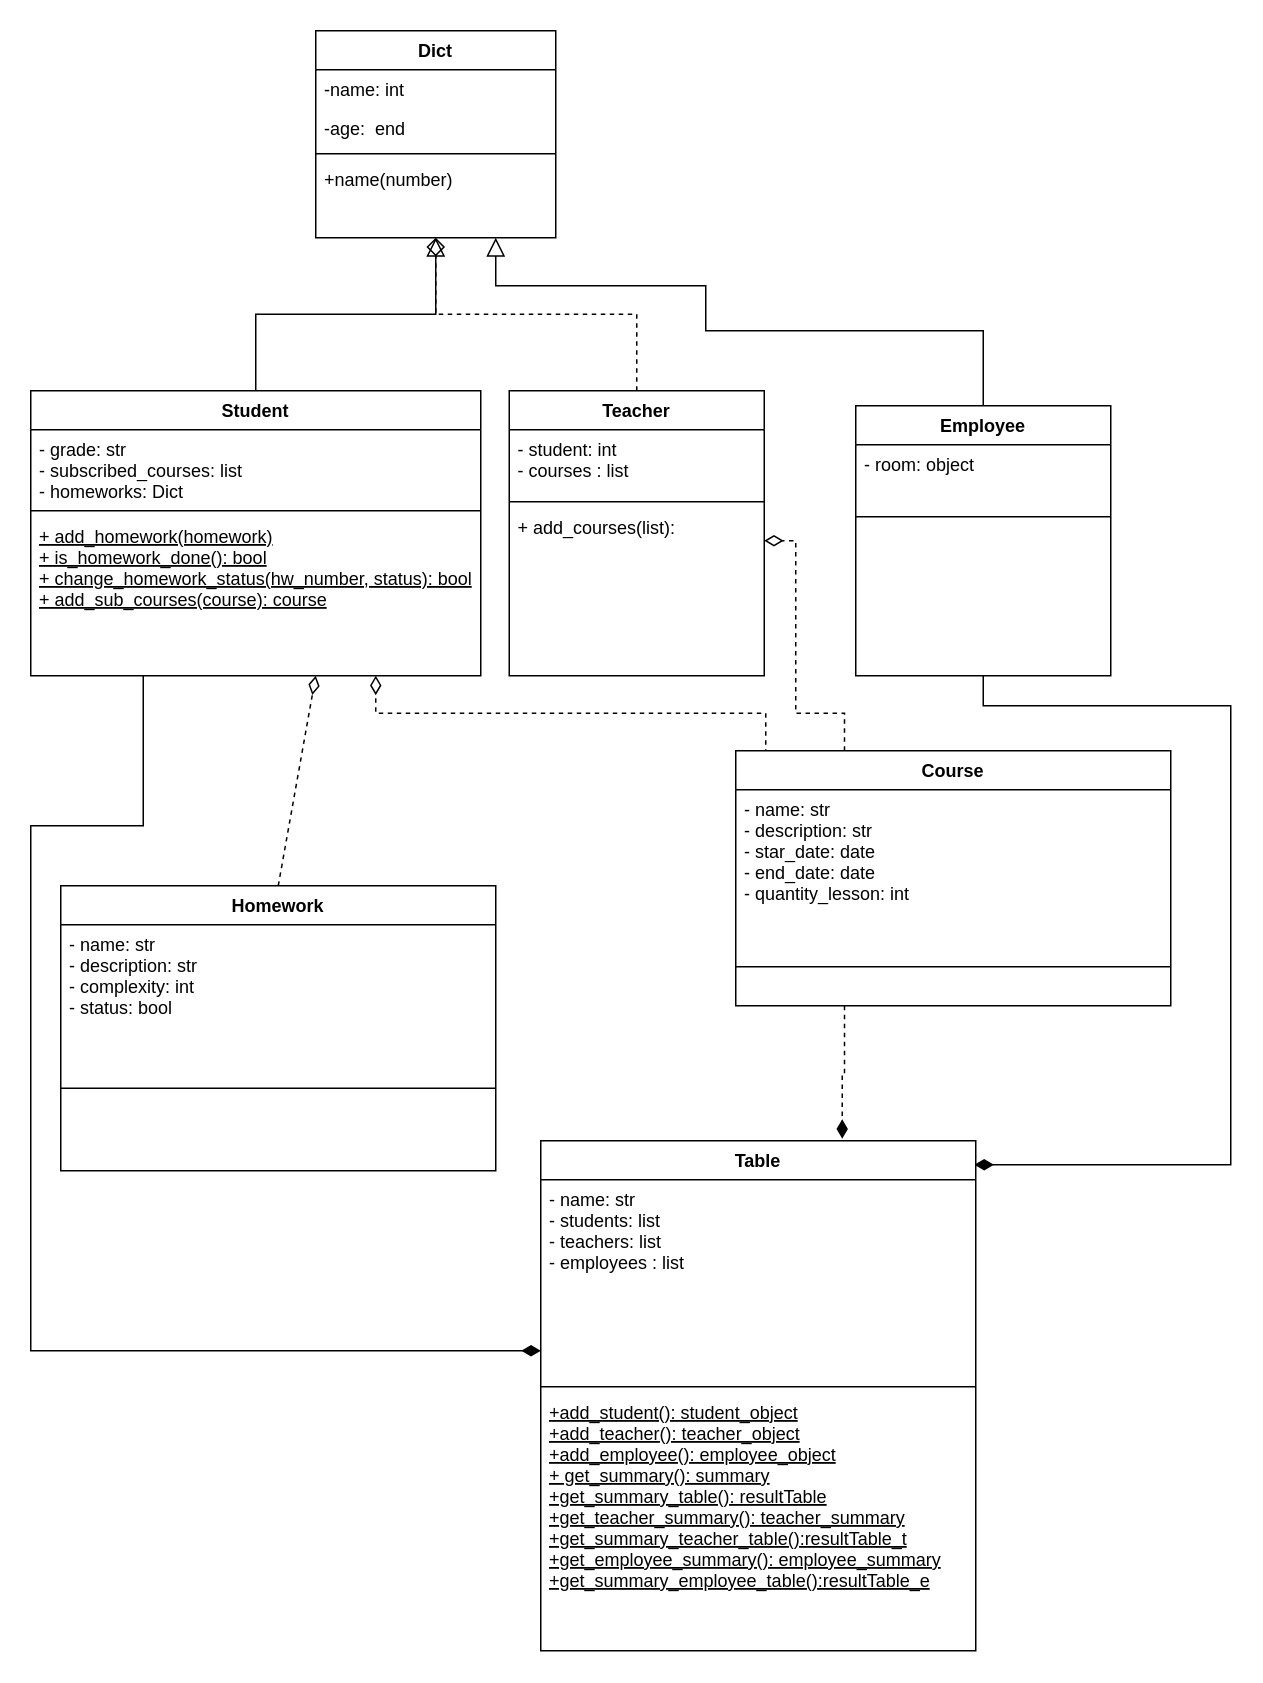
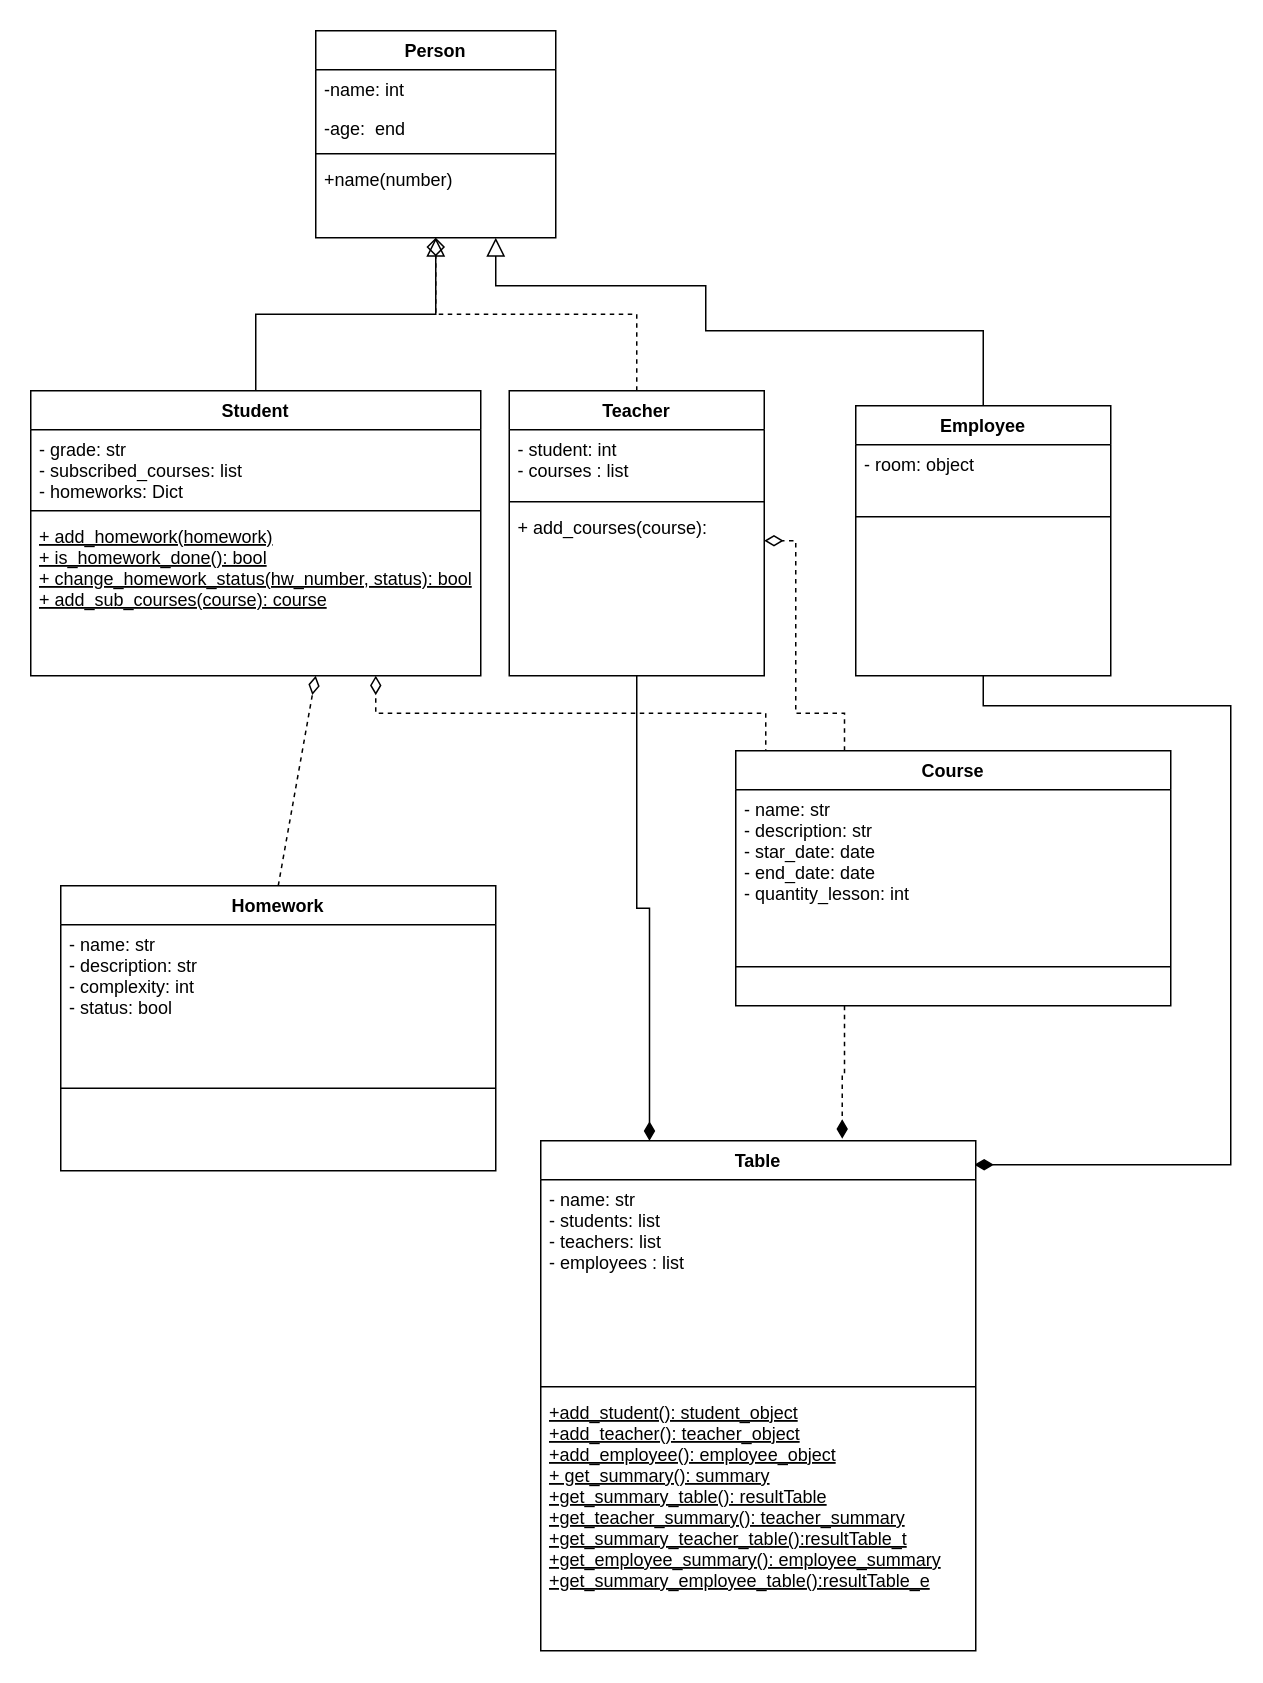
  <mxCell id="0" />
  <mxCell id="1" parent="0" />
- <mxCell id="2" value="Dict" style="swimlane;fontStyle=1;align=center;verticalAlign=top;childLayout=stackLayout;horizontal=1;startSize=26;horizontalStack=0;resizeParent=1;resizeLast=0;collapsible=1;marginBottom=0;rounded=0;shadow=0;strokeWidth=1;" parent="1" vertex="1"><mxGeometry x="210" y="20" width="160" height="138" as="geometry"><mxRectangle x="230" y="140" width="160" height="26" as="alternateBounds" /></mxGeometry></mxCell>
+ <mxCell id="2" value="Person" style="swimlane;fontStyle=1;align=center;verticalAlign=top;childLayout=stackLayout;horizontal=1;startSize=26;horizontalStack=0;resizeParent=1;resizeLast=0;collapsible=1;marginBottom=0;rounded=0;shadow=0;strokeWidth=1;" parent="1" vertex="1"><mxGeometry x="210" y="20" width="160" height="138" as="geometry"><mxRectangle x="230" y="140" width="160" height="26" as="alternateBounds" /></mxGeometry></mxCell>
  <mxCell id="3" value="-name: int" style="text;align=left;verticalAlign=top;spacingLeft=4;spacingRight=4;overflow=hidden;rotatable=0;points=[[0,0.5],[1,0.5]];portConstraint=eastwest;" parent="2" vertex="1"><mxGeometry y="26" width="160" height="26" as="geometry" /></mxCell>
  <mxCell id="4" value="-age:  end" style="text;align=left;verticalAlign=top;spacingLeft=4;spacingRight=4;overflow=hidden;rotatable=0;points=[[0,0.5],[1,0.5]];portConstraint=eastwest;rounded=0;shadow=0;html=0;" parent="2" vertex="1"><mxGeometry y="52" width="160" height="26" as="geometry" /></mxCell>
  <mxCell id="5" value="" style="line;html=1;strokeWidth=1;align=left;verticalAlign=middle;spacingTop=-1;spacingLeft=3;spacingRight=3;rotatable=0;labelPosition=right;points=[];portConstraint=eastwest;" parent="2" vertex="1"><mxGeometry y="78" width="160" height="8" as="geometry" /></mxCell>
  <mxCell id="6" value="+name(number)" style="text;align=left;verticalAlign=top;spacingLeft=4;spacingRight=4;overflow=hidden;rotatable=0;points=[[0,0.5],[1,0.5]];portConstraint=eastwest;" parent="2" vertex="1"><mxGeometry y="86" width="160" height="26" as="geometry" /></mxCell>
- <mxCell id="7" style="edgeStyle=orthogonalEdgeStyle;rounded=0;orthogonalLoop=1;jettySize=auto;html=1;exitX=0.25;exitY=1;exitDx=0;exitDy=0;endArrow=diamondThin;endFill=1;startSize=6;endSize=10;strokeWidth=1;" edge="1" parent="1" source="8" target="33"><mxGeometry relative="1" as="geometry"><Array as="points"><mxPoint x="95" y="550" /><mxPoint x="20" y="550" /><mxPoint x="20" y="900" /></Array></mxGeometry></mxCell>
  <mxCell id="8" value="Student" style="swimlane;fontStyle=1;align=center;verticalAlign=top;childLayout=stackLayout;horizontal=1;startSize=26;horizontalStack=0;resizeParent=1;resizeLast=0;collapsible=1;marginBottom=0;rounded=0;shadow=0;strokeWidth=1;labelBackgroundColor=none;" parent="1" vertex="1"><mxGeometry x="20" y="260" width="300" height="190" as="geometry"><mxRectangle x="130" y="380" width="160" height="26" as="alternateBounds" /></mxGeometry></mxCell>
  <mxCell id="9" value="- grade: str&#10;- subscribed_courses: list&#10;- homeworks: Dict" style="text;align=left;verticalAlign=top;spacingLeft=4;spacingRight=4;overflow=hidden;rotatable=0;points=[[0,0.5],[1,0.5]];portConstraint=eastwest;rounded=0;shadow=0;html=0;" parent="8" vertex="1"><mxGeometry y="26" width="300" height="50" as="geometry" /></mxCell>
  <mxCell id="10" value="" style="line;html=1;strokeWidth=1;align=left;verticalAlign=middle;spacingTop=-1;spacingLeft=3;spacingRight=3;rotatable=0;labelPosition=right;points=[];portConstraint=eastwest;" parent="8" vertex="1"><mxGeometry y="76" width="300" height="8" as="geometry" /></mxCell>
  <mxCell id="11" value="+ add_homework(homework)&#10;+ is_homework_done(): bool&#10;+ change_homework_status(hw_number, status): bool&#10;+ add_sub_courses(course): course&#10;&#10;&#10;&#10;" style="text;align=left;verticalAlign=top;spacingLeft=4;spacingRight=4;overflow=hidden;rotatable=0;points=[[0,0.5],[1,0.5]];portConstraint=eastwest;fontStyle=4" parent="8" vertex="1"><mxGeometry y="84" width="300" height="86" as="geometry" /></mxCell>
  <mxCell id="12" value="" style="endArrow=diamond;endSize=10;endFill=0;shadow=0;strokeWidth=1;rounded=0;edgeStyle=elbowEdgeStyle;elbow=vertical;" parent="1" source="8" target="2" edge="1"><mxGeometry width="160" relative="1" as="geometry"><mxPoint x="210" y="193" as="sourcePoint" /><mxPoint x="210" y="193" as="targetPoint" /></mxGeometry></mxCell>
+ <mxCell id="13" style="edgeStyle=orthogonalEdgeStyle;rounded=0;orthogonalLoop=1;jettySize=auto;html=1;exitX=0.5;exitY=1;exitDx=0;exitDy=0;entryX=0.25;entryY=0;entryDx=0;entryDy=0;endArrow=diamondThin;endFill=1;startSize=6;endSize=10;strokeWidth=1;" edge="1" parent="1" source="14" target="33"><mxGeometry relative="1" as="geometry" /></mxCell>
  <mxCell id="14" value="Teacher" style="swimlane;fontStyle=1;align=center;verticalAlign=top;childLayout=stackLayout;horizontal=1;startSize=26;horizontalStack=0;resizeParent=1;resizeLast=0;collapsible=1;marginBottom=0;rounded=0;shadow=0;strokeWidth=1;" parent="1" vertex="1"><mxGeometry x="339" y="260" width="170" height="190" as="geometry"><mxRectangle x="340" y="380" width="170" height="26" as="alternateBounds" /></mxGeometry></mxCell>
  <mxCell id="15" value="- student: int&#10;- courses : list" style="text;align=left;verticalAlign=top;spacingLeft=4;spacingRight=4;overflow=hidden;rotatable=0;points=[[0,0.5],[1,0.5]];portConstraint=eastwest;" parent="14" vertex="1"><mxGeometry y="26" width="170" height="44" as="geometry" /></mxCell>
  <mxCell id="16" value="" style="line;html=1;strokeWidth=1;align=left;verticalAlign=middle;spacingTop=-1;spacingLeft=3;spacingRight=3;rotatable=0;labelPosition=right;points=[];portConstraint=eastwest;" parent="14" vertex="1"><mxGeometry y="70" width="170" height="8" as="geometry" /></mxCell>
- <mxCell id="17" value="+ add_courses(list):" style="text;align=left;verticalAlign=top;spacingLeft=4;spacingRight=4;overflow=hidden;rotatable=0;points=[[0,0.5],[1,0.5]];portConstraint=eastwest;" vertex="1" parent="14"><mxGeometry y="78" width="170" height="42" as="geometry" /></mxCell>
+ <mxCell id="17" value="+ add_courses(course):" style="text;align=left;verticalAlign=top;spacingLeft=4;spacingRight=4;overflow=hidden;rotatable=0;points=[[0,0.5],[1,0.5]];portConstraint=eastwest;" vertex="1" parent="14"><mxGeometry y="78" width="170" height="42" as="geometry" /></mxCell>
  <mxCell id="18" value="" style="endArrow=block;endSize=10;endFill=0;shadow=0;strokeWidth=1;rounded=0;edgeStyle=elbowEdgeStyle;elbow=vertical;dashed=1;" parent="1" source="14" target="2" edge="1"><mxGeometry width="160" relative="1" as="geometry"><mxPoint x="220" y="363" as="sourcePoint" /><mxPoint x="320" y="261" as="targetPoint" /></mxGeometry></mxCell>
  <mxCell id="19" value="" style="edgeStyle=orthogonalEdgeStyle;rounded=0;orthogonalLoop=1;jettySize=auto;html=1;endArrow=block;endFill=0;startSize=6;strokeWidth=1;endSize=10;entryX=0.75;entryY=1;entryDx=0;entryDy=0;" edge="1" parent="1" source="21" target="2"><mxGeometry relative="1" as="geometry"><mxPoint x="330" y="250" as="targetPoint" /><Array as="points"><mxPoint x="470" y="220" /><mxPoint x="470" y="190" /><mxPoint x="330" y="190" /></Array></mxGeometry></mxCell>
  <mxCell id="20" style="edgeStyle=orthogonalEdgeStyle;rounded=0;orthogonalLoop=1;jettySize=auto;html=1;entryX=0.997;entryY=0.047;entryDx=0;entryDy=0;entryPerimeter=0;endArrow=diamondThin;endFill=1;startSize=6;endSize=10;strokeWidth=1;" edge="1" parent="1" target="33"><mxGeometry relative="1" as="geometry"><mxPoint x="655" y="450" as="sourcePoint" /><Array as="points"><mxPoint x="655" y="470" /><mxPoint x="820" y="470" /><mxPoint x="820" y="776" /></Array></mxGeometry></mxCell>
  <mxCell id="21" value="Employee" style="swimlane;fontStyle=1;align=center;verticalAlign=top;childLayout=stackLayout;horizontal=1;startSize=26;horizontalStack=0;resizeParent=1;resizeLast=0;collapsible=1;marginBottom=0;rounded=0;shadow=0;strokeWidth=1;" vertex="1" parent="1"><mxGeometry x="570" y="270" width="170" height="180" as="geometry"><mxRectangle x="540" y="360" width="170" height="26" as="alternateBounds" /></mxGeometry></mxCell>
  <mxCell id="22" value="- room: object" style="text;align=left;verticalAlign=top;spacingLeft=4;spacingRight=4;overflow=hidden;rotatable=0;points=[[0,0.5],[1,0.5]];portConstraint=eastwest;" vertex="1" parent="21"><mxGeometry y="26" width="170" height="44" as="geometry" /></mxCell>
  <mxCell id="23" value="" style="line;html=1;strokeWidth=1;align=left;verticalAlign=middle;spacingTop=-1;spacingLeft=3;spacingRight=3;rotatable=0;labelPosition=right;points=[];portConstraint=eastwest;" vertex="1" parent="21"><mxGeometry y="70" width="170" height="8" as="geometry" /></mxCell>
  <mxCell id="24" value="Homework" style="swimlane;fontStyle=1;align=center;verticalAlign=top;childLayout=stackLayout;horizontal=1;startSize=26;horizontalStack=0;resizeParent=1;resizeLast=0;collapsible=1;marginBottom=0;rounded=0;shadow=0;strokeWidth=1;labelBackgroundColor=none;" vertex="1" parent="1"><mxGeometry x="40" y="590" width="290" height="190" as="geometry"><mxRectangle x="130" y="380" width="160" height="26" as="alternateBounds" /></mxGeometry></mxCell>
  <mxCell id="25" value="- name: str&#10;- description: str&#10;- complexity: int&#10;- status: bool" style="text;align=left;verticalAlign=top;spacingLeft=4;spacingRight=4;overflow=hidden;rotatable=0;points=[[0,0.5],[1,0.5]];portConstraint=eastwest;rounded=0;shadow=0;html=0;" vertex="1" parent="24"><mxGeometry y="26" width="290" height="84" as="geometry" /></mxCell>
  <mxCell id="26" value="" style="line;html=1;strokeWidth=1;align=left;verticalAlign=middle;spacingTop=-1;spacingLeft=3;spacingRight=3;rotatable=0;labelPosition=right;points=[];portConstraint=eastwest;" vertex="1" parent="24"><mxGeometry y="110" width="290" height="50" as="geometry" /></mxCell>
  <mxCell id="27" style="edgeStyle=orthogonalEdgeStyle;rounded=0;orthogonalLoop=1;jettySize=auto;html=1;exitX=0;exitY=0;exitDx=0;exitDy=0;endArrow=diamondThin;endFill=0;startSize=6;endSize=10;strokeWidth=1;dashed=1;" edge="1" parent="1" source="30"><mxGeometry relative="1" as="geometry"><mxPoint x="250" y="450" as="targetPoint" /><Array as="points"><mxPoint x="510" y="500" /><mxPoint x="510" y="475" /><mxPoint x="250" y="475" /></Array></mxGeometry></mxCell>
  <mxCell id="28" style="edgeStyle=orthogonalEdgeStyle;rounded=0;orthogonalLoop=1;jettySize=auto;html=1;exitX=0.25;exitY=0;exitDx=0;exitDy=0;endArrow=diamondThin;endFill=0;startSize=6;endSize=10;strokeWidth=1;dashed=1;" edge="1" parent="1" source="30"><mxGeometry relative="1" as="geometry"><mxPoint x="509" y="360" as="targetPoint" /><Array as="points"><mxPoint x="563" y="475" /><mxPoint x="530" y="475" /><mxPoint x="530" y="360" /></Array></mxGeometry></mxCell>
  <mxCell id="29" style="edgeStyle=orthogonalEdgeStyle;rounded=0;orthogonalLoop=1;jettySize=auto;html=1;exitX=0.25;exitY=1;exitDx=0;exitDy=0;entryX=0.693;entryY=-0.004;entryDx=0;entryDy=0;entryPerimeter=0;endArrow=diamondThin;endFill=1;startSize=6;endSize=10;strokeWidth=1;dashed=1;" edge="1" parent="1" source="30" target="33"><mxGeometry relative="1" as="geometry" /></mxCell>
  <mxCell id="30" value="Course" style="swimlane;fontStyle=1;align=center;verticalAlign=top;childLayout=stackLayout;horizontal=1;startSize=26;horizontalStack=0;resizeParent=1;resizeLast=0;collapsible=1;marginBottom=0;rounded=0;shadow=0;strokeWidth=1;labelBackgroundColor=none;" vertex="1" parent="1"><mxGeometry x="490" y="500" width="290" height="170" as="geometry"><mxRectangle x="130" y="380" width="160" height="26" as="alternateBounds" /></mxGeometry></mxCell>
  <mxCell id="31" value="- name: str&#10;- description: str&#10;- star_date: date&#10;- end_date: date&#10;- quantity_lesson: int" style="text;align=left;verticalAlign=top;spacingLeft=4;spacingRight=4;overflow=hidden;rotatable=0;points=[[0,0.5],[1,0.5]];portConstraint=eastwest;rounded=0;shadow=0;html=0;" vertex="1" parent="30"><mxGeometry y="26" width="290" height="114" as="geometry" /></mxCell>
  <mxCell id="32" value="" style="line;html=1;strokeWidth=1;align=left;verticalAlign=middle;spacingTop=-1;spacingLeft=3;spacingRight=3;rotatable=0;labelPosition=right;points=[];portConstraint=eastwest;" vertex="1" parent="30"><mxGeometry y="140" width="290" height="8" as="geometry" /></mxCell>
  <mxCell id="33" value="Table" style="swimlane;fontStyle=1;align=center;verticalAlign=top;childLayout=stackLayout;horizontal=1;startSize=26;horizontalStack=0;resizeParent=1;resizeLast=0;collapsible=1;marginBottom=0;rounded=0;shadow=0;strokeWidth=1;labelBackgroundColor=none;" vertex="1" parent="1"><mxGeometry x="360" y="760" width="290" height="340" as="geometry"><mxRectangle x="130" y="380" width="160" height="26" as="alternateBounds" /></mxGeometry></mxCell>
  <mxCell id="34" value="- name: str&#10;- students: list&#10;- teachers: list&#10;- employees : list" style="text;align=left;verticalAlign=top;spacingLeft=4;spacingRight=4;overflow=hidden;rotatable=0;points=[[0,0.5],[1,0.5]];portConstraint=eastwest;rounded=0;shadow=0;html=0;" vertex="1" parent="33"><mxGeometry y="26" width="290" height="134" as="geometry" /></mxCell>
  <mxCell id="35" value="" style="line;html=1;strokeWidth=1;align=left;verticalAlign=middle;spacingTop=-1;spacingLeft=3;spacingRight=3;rotatable=0;labelPosition=right;points=[];portConstraint=eastwest;" vertex="1" parent="33"><mxGeometry y="160" width="290" height="8" as="geometry" /></mxCell>
  <mxCell id="36" value="+add_student(): student_object&#10;+add_teacher(): teacher_object&#10;+add_employee(): employee_object&#10;+ get_summary(): summary&#10;+get_summary_table(): resultTable&#10;+get_teacher_summary(): teacher_summary&#10;+get_summary_teacher_table():resultTable_t&#10;+get_employee_summary(): employee_summary&#10;+get_summary_employee_table():resultTable_e&#10;&#10;" style="text;align=left;verticalAlign=top;spacingLeft=4;spacingRight=4;overflow=hidden;rotatable=0;points=[[0,0.5],[1,0.5]];portConstraint=eastwest;fontStyle=4" vertex="1" parent="33"><mxGeometry y="168" width="290" height="172" as="geometry" /></mxCell>
  <mxCell id="37" value="" style="endArrow=diamondThin;dashed=1;html=1;rounded=0;startSize=6;endSize=10;strokeWidth=1;endFill=0;exitX=0.5;exitY=0;exitDx=0;exitDy=0;" edge="1" parent="1" source="24"><mxGeometry width="50" height="50" relative="1" as="geometry"><mxPoint x="150" y="510" as="sourcePoint" /><mxPoint x="210" y="450" as="targetPoint" /></mxGeometry></mxCell>
